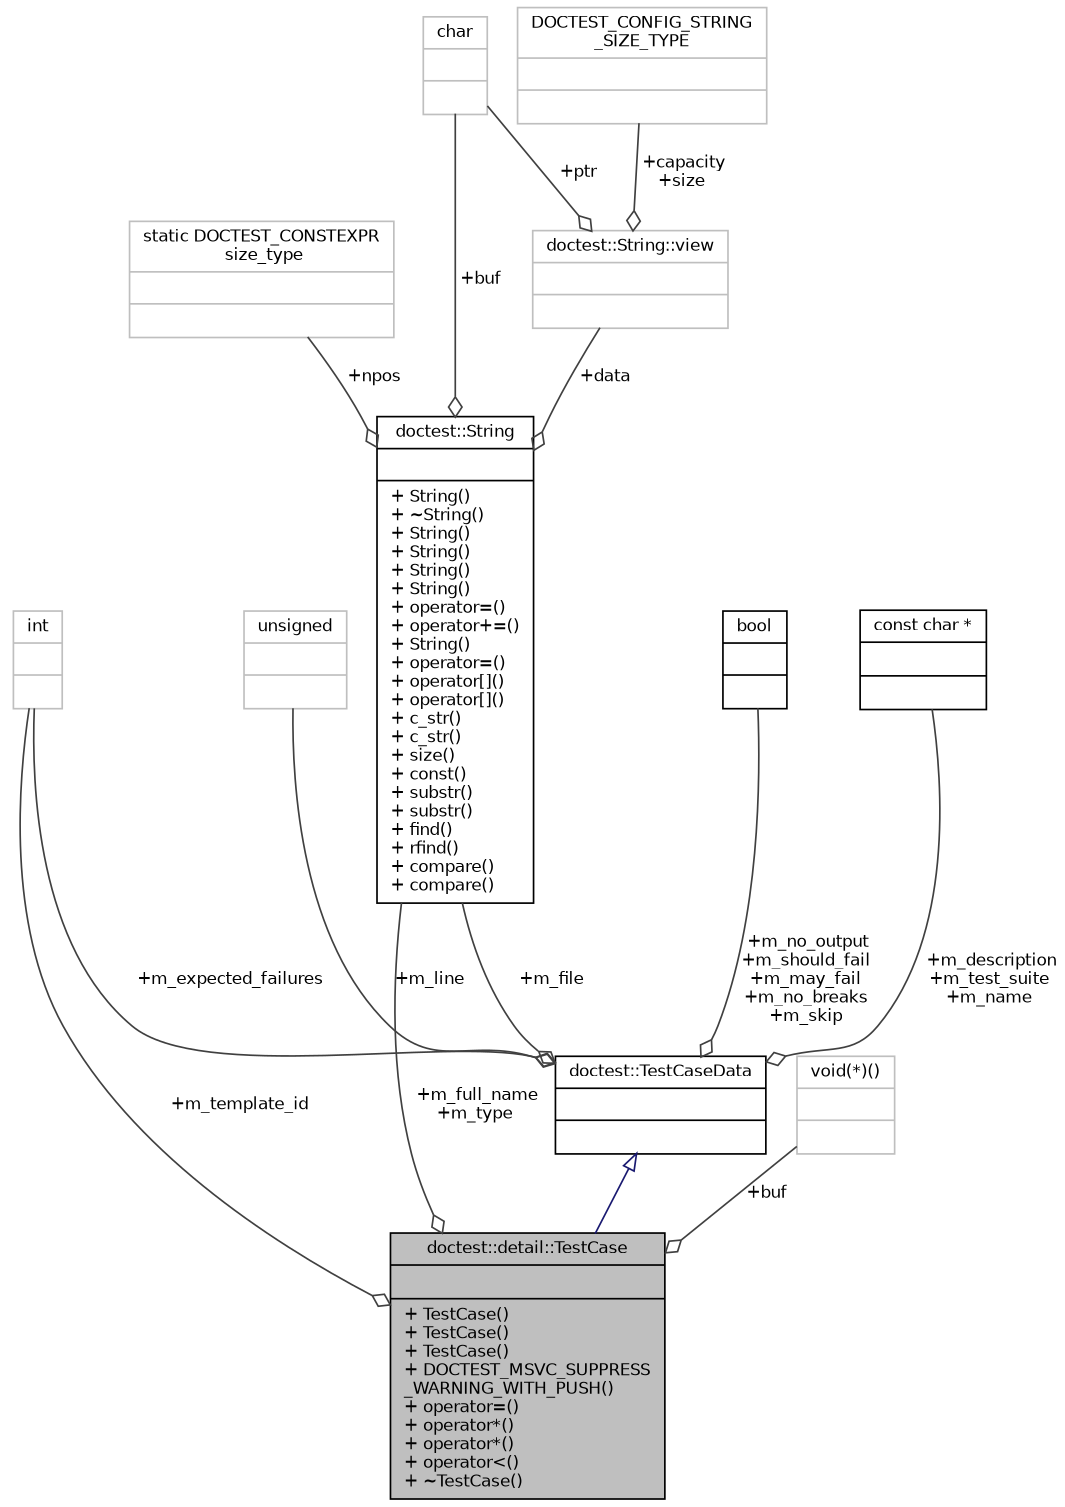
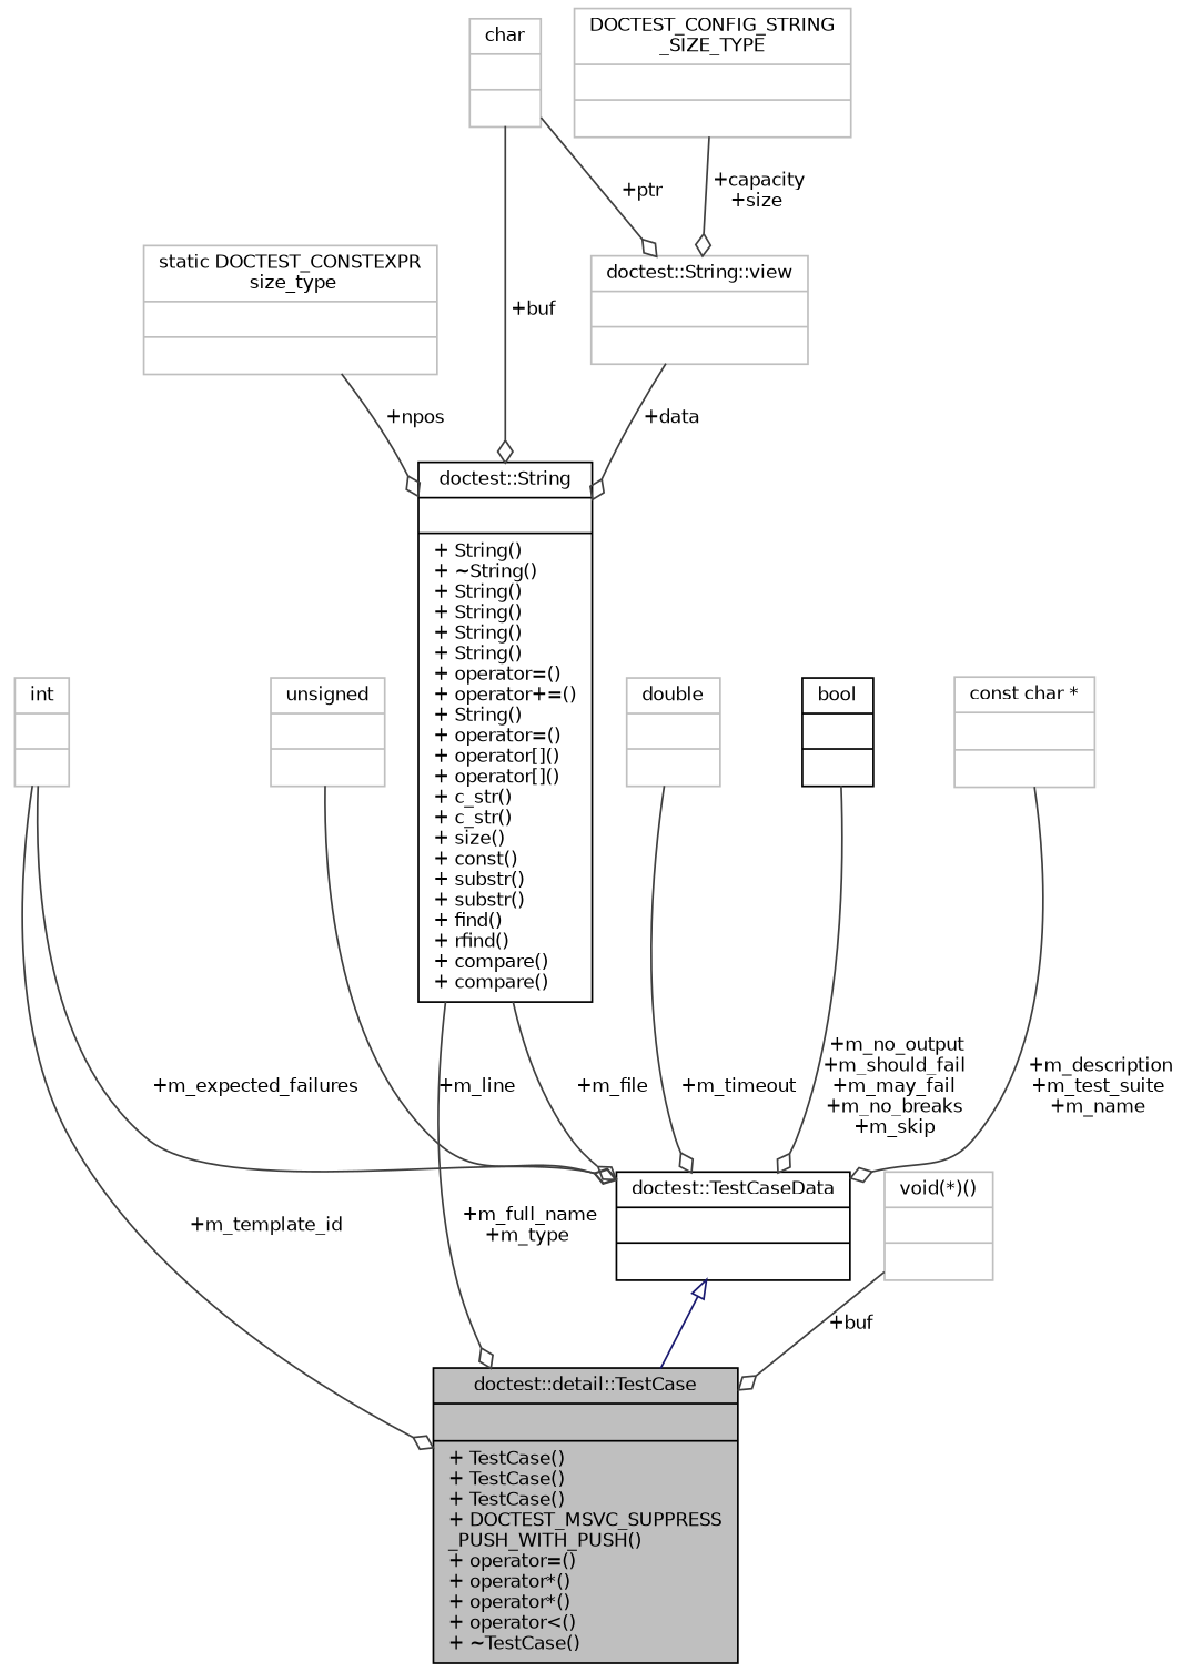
  digraph {
    node [color=grey75 fillcolor=white fontname=Helvetica fontsize=10 shape=record style=filled]
    edge [color=grey25 fontname=Helvetica fontsize=10 labelfontname=Helvetica labelfontsize=10 style=solid arrowhead=odiamond]
-   n1 [color=black fillcolor=grey75 fontcolor=black height=0.2 label="{doctest::detail::TestCase\n||+ TestCase()\l+ TestCase()\l+ TestCase()\l+ DOCTEST_MSVC_SUPPRESS\l_WARNING_WITH_PUSH()\l+ operator=()\l+ operator*()\l+ operator*()\l+ operator\<()\l+ ~TestCase()\l}" width=0.4]
+   n1 [color=black fillcolor=grey75 fontcolor=black height=0.2 label="{doctest::detail::TestCase\n||+ TestCase()\l+ TestCase()\l+ TestCase()\l+ DOCTEST_MSVC_SUPPRESS\l_PUSH_WITH_PUSH()\l+ operator=()\l+ operator*()\l+ operator*()\l+ operator\<()\l+ ~TestCase()\l}" width=0.4]
    n2 [color=black height=0.2 label="{doctest::TestCaseData\n||}" width=0.4]
+   n3 [height=0.2 label="{double\n||}" width=0.4]
    n4 [color=black height=0.2 label="{doctest::String\n||+ String()\l+ ~String()\l+ String()\l+ String()\l+ String()\l+ String()\l+ operator=()\l+ operator+=()\l+ String()\l+ operator=()\l+ operator[]()\l+ operator[]()\l+ c_str()\l+ c_str()\l+ size()\l+ const()\l+ substr()\l+ substr()\l+ find()\l+ rfind()\l+ compare()\l+ compare()\l}" width=0.4]
    n5 [height=0.2 label="{static DOCTEST_CONSTEXPR\l size_type\n||}" width=0.4]
    n6 [height=0.2 label="{doctest::String::view\n||}" width=0.4]
    n7 [height=0.2 label="{char\n||}" width=0.4]
    n8 [height=0.2 label="{DOCTEST_CONFIG_STRING\l_SIZE_TYPE\n||}" width=0.4]
    n9 [height=0.2 label="{int\n||}" width=0.4]
    n10 [color=black height=0.2 label="{bool\n||}" width=0.4]
-   n11 [color=black height=0.2 label="{const char *\n||}" width=0.4]
+   n11 [height=0.2 label="{const char *\n||}" width=0.4]
    n12 [height=0.2 label="{unsigned\n||}" width=0.4]
    n13 [height=0.2 label="{void(*)()\n||}" width=0.4]
    n2 -> n1 [arrowtail=onormal color=midnightblue dir=back arrowhead=""]
+   n3 -> n2 [label=" +m_timeout"]
    n4 -> n1 [label=" +m_full_name\n+m_type"]
    n4 -> n2 [label=" +m_file"]
    n5 -> n4 [label=" +npos"]
    n6 -> n4 [label=" +data"]
    n7 -> n4 [label=" +buf"]
    n7 -> n6 [label=" +ptr"]
    n8 -> n6 [label=" +capacity\n+size"]
    n9 -> n1 [label=" +m_template_id"]
    n9 -> n2 [label=" +m_expected_failures"]
    n10 -> n2 [label=" +m_no_output\n+m_should_fail\n+m_may_fail\n+m_no_breaks\n+m_skip"]
    n11 -> n2 [label=" +m_description\n+m_test_suite\n+m_name"]
    n12 -> n2 [label=" +m_line"]
    n13 -> n1 [label=" +buf"]
  }
